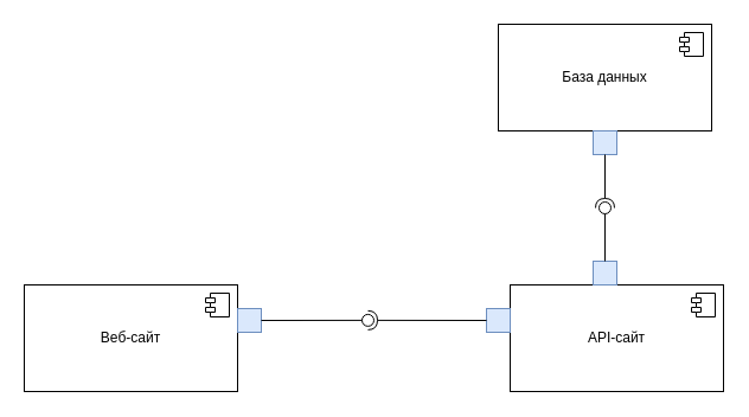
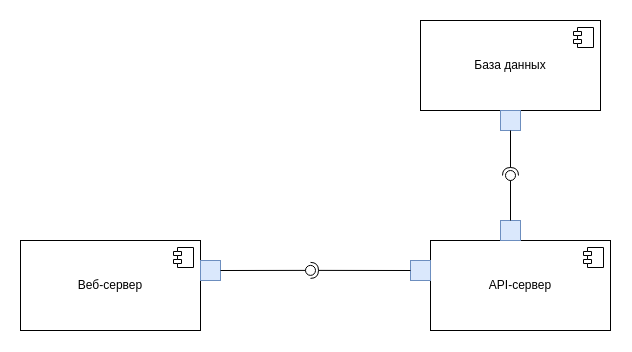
  <mxCell id="0" />
  <mxCell id="1" parent="0" />
  <mxCell id="2" value="База данных" style="html=1;dropTarget=0;whiteSpace=wrap;" vertex="1" parent="1"><mxGeometry x="420" y="20" width="180" height="90" as="geometry" /></mxCell>
  <mxCell id="3" value="" style="shape=module;jettyWidth=8;jettyHeight=4;" vertex="1" parent="2"><mxGeometry x="1" width="20" height="20" relative="1" as="geometry"><mxPoint x="-27" y="7" as="offset" /></mxGeometry></mxCell>
- <mxCell id="4" value="Веб-сайт" style="html=1;dropTarget=0;whiteSpace=wrap;" vertex="1" parent="1"><mxGeometry x="20" y="240" width="180" height="90" as="geometry" /></mxCell>
+ <mxCell id="4" value="Веб-сервер" style="html=1;dropTarget=0;whiteSpace=wrap;" vertex="1" parent="1"><mxGeometry x="20" y="240" width="180" height="90" as="geometry" /></mxCell>
  <mxCell id="5" value="" style="shape=module;jettyWidth=8;jettyHeight=4;" vertex="1" parent="4"><mxGeometry x="1" width="20" height="20" relative="1" as="geometry"><mxPoint x="-27" y="7" as="offset" /></mxGeometry></mxCell>
- <mxCell id="6" value="API-сайт" style="html=1;dropTarget=0;whiteSpace=wrap;" vertex="1" parent="1"><mxGeometry x="430" y="240" width="180" height="90" as="geometry" /></mxCell>
+ <mxCell id="6" value="API-сервер" style="html=1;dropTarget=0;whiteSpace=wrap;" vertex="1" parent="1"><mxGeometry x="430" y="240" width="180" height="90" as="geometry" /></mxCell>
  <mxCell id="7" value="" style="shape=module;jettyWidth=8;jettyHeight=4;" vertex="1" parent="6"><mxGeometry x="1" width="20" height="20" relative="1" as="geometry"><mxPoint x="-27" y="7" as="offset" /></mxGeometry></mxCell>
  <mxCell id="8" value="" style="ellipse;whiteSpace=wrap;html=1;align=center;aspect=fixed;fillColor=none;strokeColor=none;resizable=0;perimeter=centerPerimeter;rotatable=0;allowArrows=0;points=[];outlineConnect=1;" vertex="1" parent="1"><mxGeometry x="325" y="120" width="10" height="10" as="geometry" /></mxCell>
  <mxCell id="9" value="" style="whiteSpace=wrap;html=1;aspect=fixed;fillColor=#dae8fc;strokeColor=#6c8ebf;" vertex="1" parent="1"><mxGeometry x="200" y="260" width="20" height="20" as="geometry" /></mxCell>
  <mxCell id="10" value="" style="whiteSpace=wrap;html=1;aspect=fixed;fillColor=#dae8fc;strokeColor=#6c8ebf;" vertex="1" parent="1"><mxGeometry x="410" y="260" width="20" height="20" as="geometry" /></mxCell>
  <mxCell id="11" value="" style="rounded=0;orthogonalLoop=1;jettySize=auto;html=1;endArrow=halfCircle;endFill=0;endSize=6;strokeWidth=1;sketch=0;exitX=0;exitY=0.5;exitDx=0;exitDy=0;" edge="1" parent="1" source="10"><mxGeometry relative="1" as="geometry"><mxPoint x="290" y="269.89" as="sourcePoint" /><mxPoint x="310" y="269.89" as="targetPoint" /></mxGeometry></mxCell>
  <mxCell id="12" value="" style="rounded=0;orthogonalLoop=1;jettySize=auto;html=1;endArrow=oval;endFill=0;sketch=0;sourcePerimeterSpacing=0;targetPerimeterSpacing=0;endSize=10;exitX=1;exitY=0.5;exitDx=0;exitDy=0;" edge="1" parent="1" source="9"><mxGeometry relative="1" as="geometry"><mxPoint x="336" y="269.89" as="sourcePoint" /><mxPoint x="310" y="269.89" as="targetPoint" /></mxGeometry></mxCell>
  <mxCell id="13" value="" style="ellipse;whiteSpace=wrap;html=1;align=center;aspect=fixed;fillColor=none;strokeColor=none;resizable=0;perimeter=centerPerimeter;rotatable=0;allowArrows=0;points=[];outlineConnect=1;" vertex="1" parent="1"><mxGeometry x="280" y="265" width="10" height="10" as="geometry" /></mxCell>
  <mxCell id="14" value="" style="whiteSpace=wrap;html=1;aspect=fixed;fillColor=#dae8fc;strokeColor=#6c8ebf;" vertex="1" parent="1"><mxGeometry x="500" y="110" width="20" height="20" as="geometry" /></mxCell>
  <mxCell id="15" value="" style="whiteSpace=wrap;html=1;aspect=fixed;fillColor=#dae8fc;strokeColor=#6c8ebf;" vertex="1" parent="1"><mxGeometry x="500" y="220" width="20" height="20" as="geometry" /></mxCell>
  <mxCell id="16" value="" style="rounded=0;orthogonalLoop=1;jettySize=auto;html=1;endArrow=halfCircle;endFill=0;endSize=6;strokeWidth=1;sketch=0;exitX=0.5;exitY=1;exitDx=0;exitDy=0;" edge="1" target="18" parent="1" source="14"><mxGeometry relative="1" as="geometry"><mxPoint x="530" y="175" as="sourcePoint" /></mxGeometry></mxCell>
  <mxCell id="17" value="" style="rounded=0;orthogonalLoop=1;jettySize=auto;html=1;endArrow=oval;endFill=0;sketch=0;sourcePerimeterSpacing=0;targetPerimeterSpacing=0;endSize=10;exitX=0.5;exitY=0;exitDx=0;exitDy=0;" edge="1" target="18" parent="1" source="15"><mxGeometry relative="1" as="geometry"><mxPoint x="490" y="175" as="sourcePoint" /></mxGeometry></mxCell>
  <mxCell id="18" value="" style="ellipse;whiteSpace=wrap;html=1;align=center;aspect=fixed;fillColor=none;strokeColor=none;resizable=0;perimeter=centerPerimeter;rotatable=0;allowArrows=0;points=[];outlineConnect=1;" vertex="1" parent="1"><mxGeometry x="505" y="170" width="10" height="10" as="geometry" /></mxCell>
